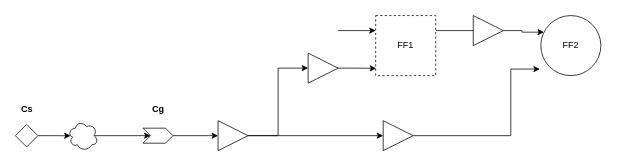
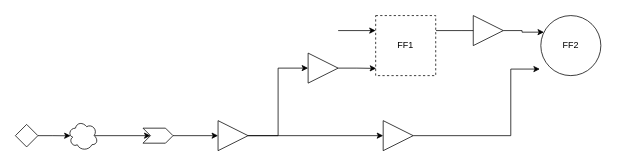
  <mxCell id="0" />
  <mxCell id="1" parent="0" />
  <mxCell id="2" style="edgeStyle=orthogonalEdgeStyle;rounded=0;orthogonalLoop=1;jettySize=auto;html=1;exitX=1;exitY=0.5;exitDx=0;exitDy=0;entryX=0;entryY=0.5;entryDx=0;entryDy=0;" edge="1" parent="1" source="3" target="13"><mxGeometry relative="1" as="geometry" /></mxCell>
  <mxCell id="3" value="" style="shape=step;perimeter=stepPerimeter;whiteSpace=wrap;html=1;fixedSize=1;size=10;" vertex="1" parent="1"><mxGeometry x="190" y="170" width="40" height="20" as="geometry" /></mxCell>
  <mxCell id="4" style="edgeStyle=orthogonalEdgeStyle;rounded=0;orthogonalLoop=1;jettySize=auto;html=1;exitX=1;exitY=0.25;exitDx=0;exitDy=0;" edge="1" parent="1" source="5"><mxGeometry relative="1" as="geometry"><mxPoint x="650" y="40" as="targetPoint" /></mxGeometry></mxCell>
  <mxCell id="5" value="FF1" style="whiteSpace=wrap;html=1;aspect=fixed;dashed=1;" vertex="1" parent="1"><mxGeometry x="500" y="20" width="80" height="80" as="geometry" /></mxCell>
  <mxCell id="6" value="FF2" style="ellipse;whiteSpace=wrap;html=1;aspect=fixed;" vertex="1" parent="1"><mxGeometry x="720" y="20" width="80" height="80" as="geometry" /></mxCell>
  <mxCell id="7" style="edgeStyle=orthogonalEdgeStyle;rounded=0;orthogonalLoop=1;jettySize=auto;html=1;exitX=1;exitY=0.5;exitDx=0;exitDy=0;entryX=0.089;entryY=0.504;entryDx=0;entryDy=0;entryPerimeter=0;" edge="1" parent="1" source="8" target="10"><mxGeometry relative="1" as="geometry" /></mxCell>
  <mxCell id="8" value="" style="rhombus;whiteSpace=wrap;html=1;" vertex="1" parent="1"><mxGeometry x="20" y="165" width="30" height="30" as="geometry" /></mxCell>
  <mxCell id="9" style="edgeStyle=orthogonalEdgeStyle;rounded=0;orthogonalLoop=1;jettySize=auto;html=1;exitX=0.875;exitY=0.5;exitDx=0;exitDy=0;exitPerimeter=0;entryX=0;entryY=0.5;entryDx=0;entryDy=0;" edge="1" parent="1" source="10" target="3"><mxGeometry relative="1" as="geometry" /></mxCell>
  <mxCell id="10" value="" style="ellipse;shape=cloud;whiteSpace=wrap;html=1;" vertex="1" parent="1"><mxGeometry x="90" y="160" width="40" height="40" as="geometry" /></mxCell>
  <mxCell id="11" style="edgeStyle=orthogonalEdgeStyle;rounded=0;orthogonalLoop=1;jettySize=auto;html=1;exitX=1;exitY=0.5;exitDx=0;exitDy=0;entryX=0;entryY=0.5;entryDx=0;entryDy=0;" edge="1" parent="1" source="13" target="14"><mxGeometry relative="1" as="geometry"><Array as="points"><mxPoint x="370" y="180" /><mxPoint x="370" y="90" /></Array></mxGeometry></mxCell>
  <mxCell id="12" style="edgeStyle=orthogonalEdgeStyle;rounded=0;orthogonalLoop=1;jettySize=auto;html=1;exitX=1;exitY=0.5;exitDx=0;exitDy=0;entryX=0;entryY=0.5;entryDx=0;entryDy=0;" edge="1" parent="1" source="13" target="16"><mxGeometry relative="1" as="geometry" /></mxCell>
  <mxCell id="13" value="" style="triangle;whiteSpace=wrap;html=1;" vertex="1" parent="1"><mxGeometry x="290" y="160" width="40" height="40" as="geometry" /></mxCell>
  <mxCell id="14" value="" style="triangle;whiteSpace=wrap;html=1;" vertex="1" parent="1"><mxGeometry x="410" y="70" width="40" height="40" as="geometry" /></mxCell>
  <mxCell id="15" style="edgeStyle=orthogonalEdgeStyle;rounded=0;orthogonalLoop=1;jettySize=auto;html=1;exitX=1;exitY=0.5;exitDx=0;exitDy=0;entryX=0.008;entryY=0.88;entryDx=0;entryDy=0;entryPerimeter=0;" edge="1" parent="1" source="14" target="5"><mxGeometry relative="1" as="geometry" /></mxCell>
  <mxCell id="16" value="" style="triangle;whiteSpace=wrap;html=1;" vertex="1" parent="1"><mxGeometry x="510" y="160" width="40" height="40" as="geometry" /></mxCell>
  <mxCell id="17" style="edgeStyle=orthogonalEdgeStyle;rounded=0;orthogonalLoop=1;jettySize=auto;html=1;exitX=1;exitY=0.5;exitDx=0;exitDy=0;entryX=-0.016;entryY=0.891;entryDx=0;entryDy=0;entryPerimeter=0;" edge="1" parent="1" source="16" target="6"><mxGeometry relative="1" as="geometry"><Array as="points"><mxPoint x="680" y="180" /><mxPoint x="680" y="91" /></Array></mxGeometry></mxCell>
  <mxCell id="18" style="edgeStyle=orthogonalEdgeStyle;rounded=0;orthogonalLoop=1;jettySize=auto;html=1;exitX=1;exitY=0.5;exitDx=0;exitDy=0;entryX=0;entryY=0.25;entryDx=0;entryDy=0;" edge="1" parent="1" source="19" target="6"><mxGeometry relative="1" as="geometry" /></mxCell>
  <mxCell id="19" value="" style="triangle;whiteSpace=wrap;html=1;" vertex="1" parent="1"><mxGeometry x="630" y="20" width="40" height="40" as="geometry" /></mxCell>
  <mxCell id="20" value="" style="endArrow=classic;html=1;rounded=0;entryX=0;entryY=0.25;entryDx=0;entryDy=0;" edge="1" parent="1" target="5"><mxGeometry width="50" height="50" relative="1" as="geometry"><mxPoint x="450" y="40" as="sourcePoint" /><mxPoint x="500" y="10" as="targetPoint" /></mxGeometry></mxCell>
- <mxCell id="21" value="Cs" style="text;strokeColor=none;fillColor=none;html=1;fontSize=12;fontStyle=1;verticalAlign=middle;align=center;" vertex="1" parent="1"><mxGeometry x="22.5" y="130" width="25" height="30" as="geometry" /></mxCell>
- <mxCell id="22" value="Cg" style="text;strokeColor=none;fillColor=none;html=1;fontSize=12;fontStyle=1;verticalAlign=middle;align=center;" vertex="1" parent="1"><mxGeometry x="197.5" y="130" width="25" height="30" as="geometry" /></mxCell>
